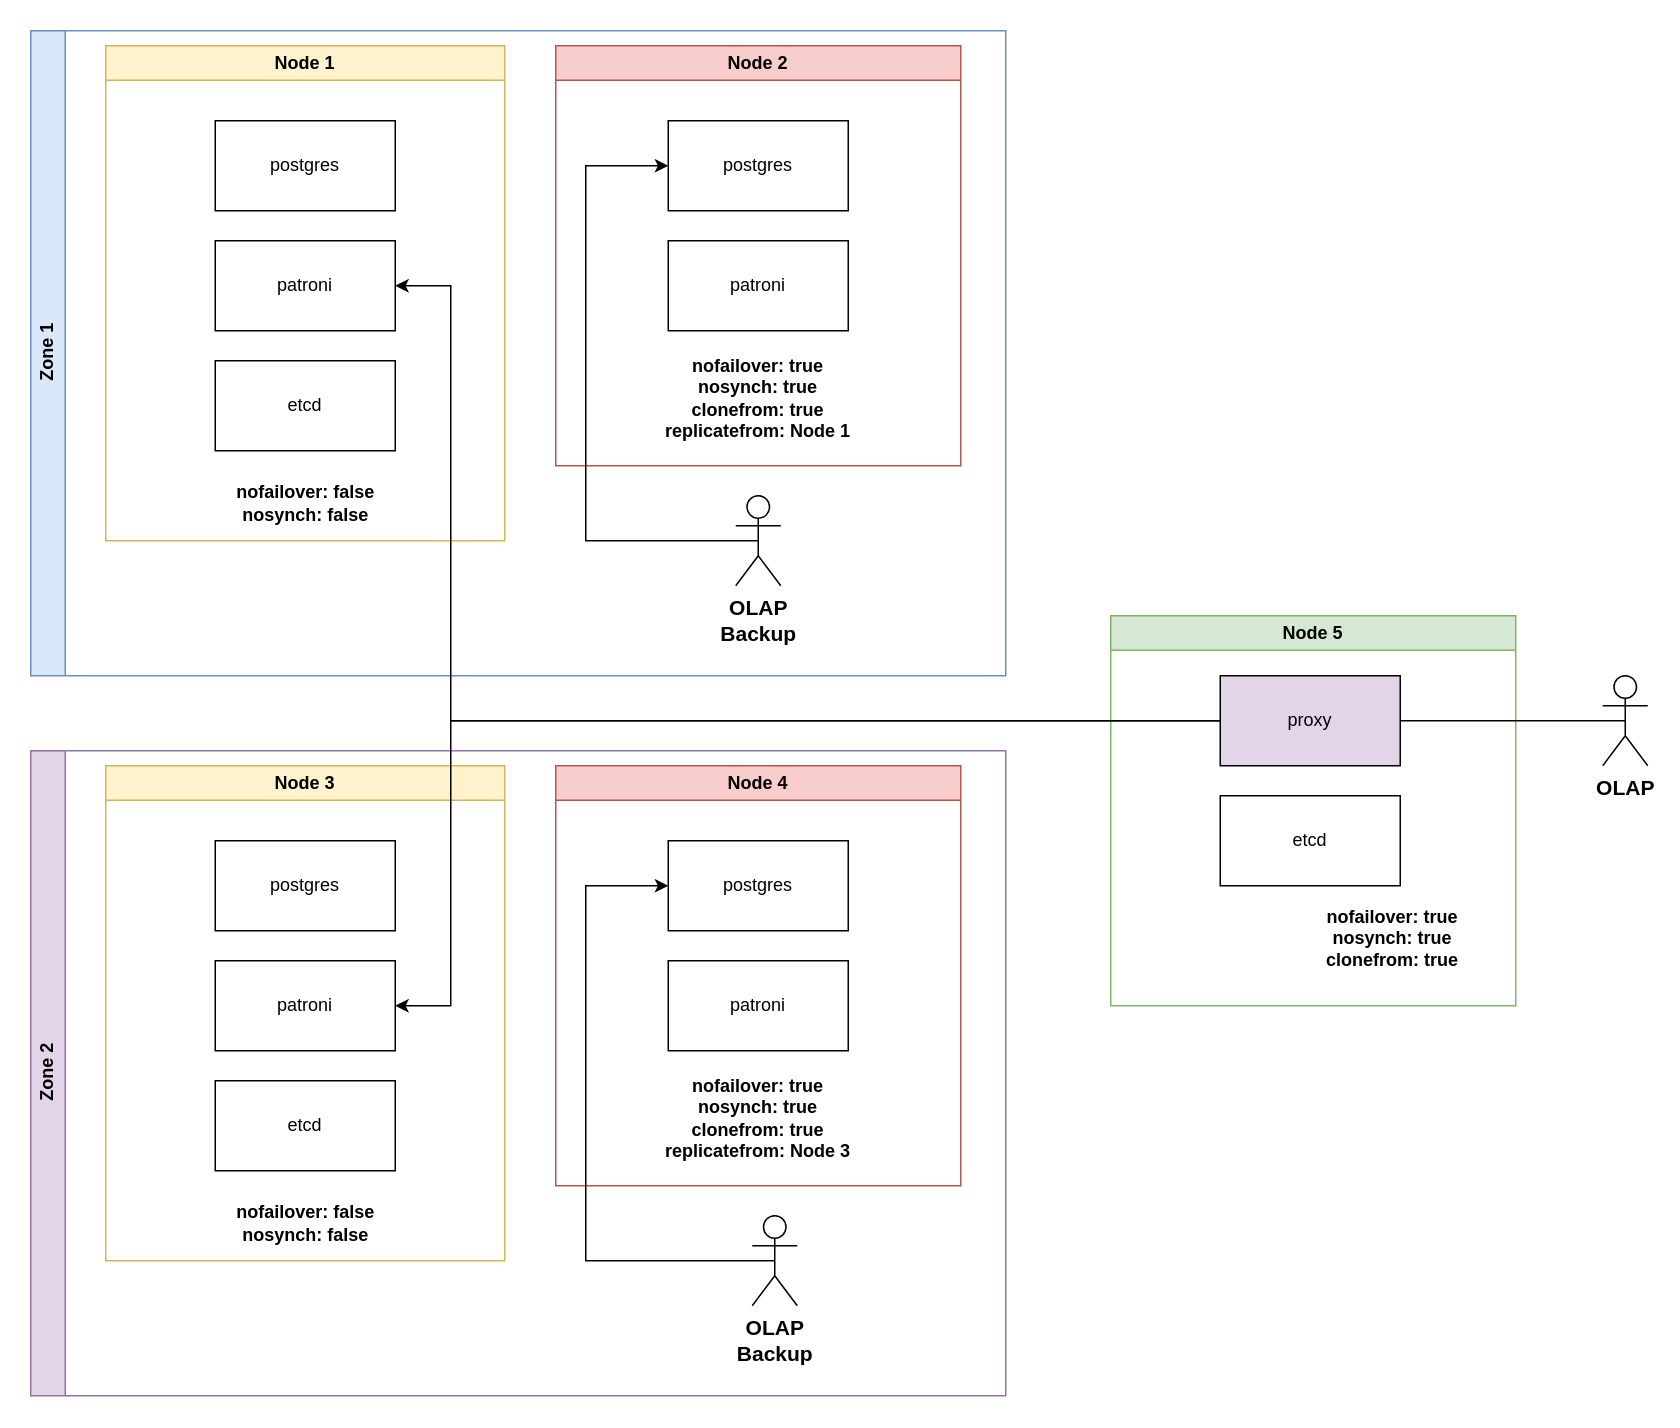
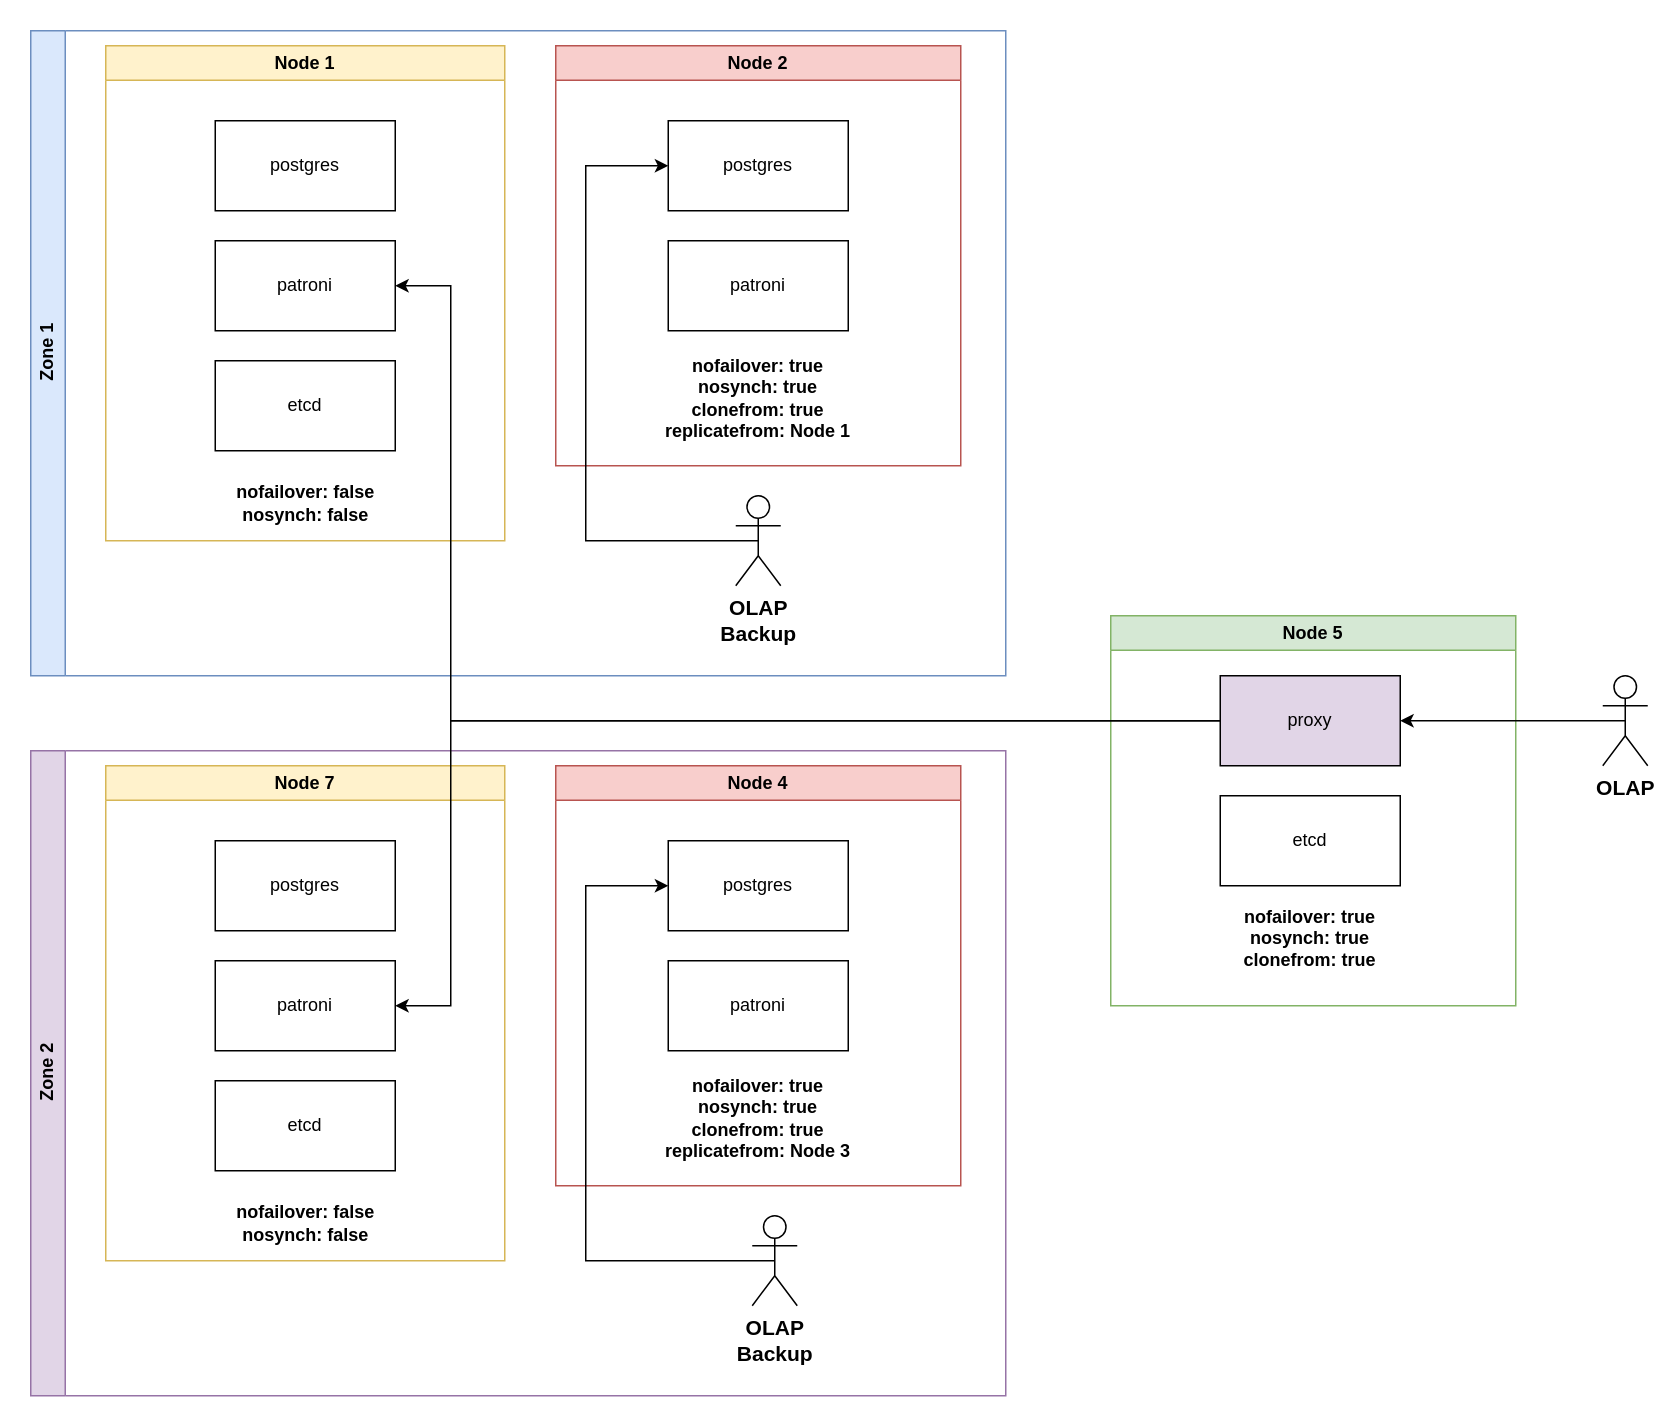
  <mxCell id="0" />
  <mxCell id="1" parent="0" />
  <mxCell id="2" value="Zone 1" style="swimlane;horizontal=0;whiteSpace=wrap;html=1;fillColor=#dae8fc;strokeColor=#6c8ebf;" vertex="1" parent="1"><mxGeometry x="20" y="20" width="650" height="430" as="geometry" /></mxCell>
  <mxCell id="3" value="Node 1" style="swimlane;whiteSpace=wrap;html=1;fillColor=#fff2cc;strokeColor=#d6b656;" vertex="1" parent="2"><mxGeometry x="50" y="10" width="266" height="330" as="geometry" /></mxCell>
  <mxCell id="4" value="postgres" style="rounded=0;whiteSpace=wrap;html=1;" vertex="1" parent="3"><mxGeometry x="73" y="50" width="120" height="60" as="geometry" /></mxCell>
  <mxCell id="5" value="patroni" style="rounded=0;whiteSpace=wrap;html=1;" vertex="1" parent="3"><mxGeometry x="73" y="130" width="120" height="60" as="geometry" /></mxCell>
  <mxCell id="6" value="etcd" style="rounded=0;whiteSpace=wrap;html=1;" vertex="1" parent="3"><mxGeometry x="73" y="210" width="120" height="60" as="geometry" /></mxCell>
  <mxCell id="7" value="&lt;b&gt;nofailover: false&lt;br&gt;nosynch: false&lt;/b&gt;" style="text;html=1;strokeColor=none;fillColor=none;align=center;verticalAlign=middle;whiteSpace=wrap;rounded=0;" vertex="1" parent="3"><mxGeometry x="84.5" y="290" width="97" height="30" as="geometry" /></mxCell>
  <mxCell id="8" value="Node 2" style="swimlane;whiteSpace=wrap;html=1;fillColor=#f8cecc;strokeColor=#b85450;" vertex="1" parent="2"><mxGeometry x="350" y="10" width="270" height="280" as="geometry" /></mxCell>
  <mxCell id="9" value="postgres" style="rounded=0;whiteSpace=wrap;html=1;" vertex="1" parent="8"><mxGeometry x="75" y="50" width="120" height="60" as="geometry" /></mxCell>
  <mxCell id="10" value="patroni" style="rounded=0;whiteSpace=wrap;html=1;" vertex="1" parent="8"><mxGeometry x="75" y="130" width="120" height="60" as="geometry" /></mxCell>
  <mxCell id="11" value="&lt;b&gt;nofailover: true&lt;br&gt;nosynch: true&lt;br&gt;clonefrom: true&lt;br&gt;replicatefrom: Node 1&lt;br&gt;&lt;/b&gt;" style="text;html=1;strokeColor=none;fillColor=none;align=center;verticalAlign=middle;whiteSpace=wrap;rounded=0;" vertex="1" parent="8"><mxGeometry x="67.25" y="220" width="135.5" height="30" as="geometry" /></mxCell>
  <mxCell id="12" style="edgeStyle=orthogonalEdgeStyle;rounded=0;orthogonalLoop=1;jettySize=auto;html=1;exitX=0.5;exitY=0.5;exitDx=0;exitDy=0;exitPerimeter=0;entryX=0;entryY=0.5;entryDx=0;entryDy=0;" edge="1" parent="2" source="13" target="9"><mxGeometry relative="1" as="geometry"><Array as="points"><mxPoint x="370" y="340" /><mxPoint x="370" y="90" /></Array></mxGeometry></mxCell>
  <mxCell id="13" value="&lt;b style=&quot;font-size: 14px;&quot;&gt;OLAP&lt;br&gt;Backup&lt;br&gt;&lt;/b&gt;" style="shape=umlActor;verticalLabelPosition=bottom;verticalAlign=top;html=1;outlineConnect=0;" vertex="1" parent="2"><mxGeometry x="470" y="310" width="30" height="60" as="geometry" /></mxCell>
  <mxCell id="14" value="Zone 2" style="swimlane;horizontal=0;whiteSpace=wrap;html=1;fillColor=#e1d5e7;strokeColor=#9673a6;" vertex="1" parent="1"><mxGeometry x="20" y="500" width="650" height="430" as="geometry" /></mxCell>
- <mxCell id="15" value="Node 3" style="swimlane;whiteSpace=wrap;html=1;fillColor=#fff2cc;strokeColor=#d6b656;" vertex="1" parent="14"><mxGeometry x="50" y="10" width="266" height="330" as="geometry" /></mxCell>
+ <mxCell id="15" value="Node 7" style="swimlane;whiteSpace=wrap;html=1;fillColor=#fff2cc;strokeColor=#d6b656;" vertex="1" parent="14"><mxGeometry x="50" y="10" width="266" height="330" as="geometry" /></mxCell>
  <mxCell id="16" value="postgres" style="rounded=0;whiteSpace=wrap;html=1;" vertex="1" parent="15"><mxGeometry x="73" y="50" width="120" height="60" as="geometry" /></mxCell>
  <mxCell id="17" value="patroni" style="rounded=0;whiteSpace=wrap;html=1;" vertex="1" parent="15"><mxGeometry x="73" y="130" width="120" height="60" as="geometry" /></mxCell>
  <mxCell id="18" value="etcd" style="rounded=0;whiteSpace=wrap;html=1;" vertex="1" parent="15"><mxGeometry x="73" y="210" width="120" height="60" as="geometry" /></mxCell>
  <mxCell id="19" value="&lt;b&gt;nofailover: false&lt;br&gt;nosynch: false&lt;/b&gt;" style="text;html=1;strokeColor=none;fillColor=none;align=center;verticalAlign=middle;whiteSpace=wrap;rounded=0;" vertex="1" parent="15"><mxGeometry x="84.5" y="290" width="97" height="30" as="geometry" /></mxCell>
  <mxCell id="20" value="Node 4" style="swimlane;whiteSpace=wrap;html=1;fillColor=#f8cecc;strokeColor=#b85450;" vertex="1" parent="14"><mxGeometry x="350" y="10" width="270" height="280" as="geometry" /></mxCell>
  <mxCell id="21" value="postgres" style="rounded=0;whiteSpace=wrap;html=1;" vertex="1" parent="20"><mxGeometry x="75" y="50" width="120" height="60" as="geometry" /></mxCell>
  <mxCell id="22" value="patroni" style="rounded=0;whiteSpace=wrap;html=1;" vertex="1" parent="20"><mxGeometry x="75" y="130" width="120" height="60" as="geometry" /></mxCell>
  <mxCell id="23" value="&lt;b&gt;nofailover: true&lt;br&gt;nosynch: true&lt;br&gt;clonefrom: true&lt;br&gt;replicatefrom: Node 3&lt;br&gt;&lt;/b&gt;" style="text;html=1;strokeColor=none;fillColor=none;align=center;verticalAlign=middle;whiteSpace=wrap;rounded=0;" vertex="1" parent="20"><mxGeometry x="67.25" y="220" width="135.5" height="30" as="geometry" /></mxCell>
  <mxCell id="24" style="edgeStyle=orthogonalEdgeStyle;rounded=0;orthogonalLoop=1;jettySize=auto;html=1;exitX=0.5;exitY=0.5;exitDx=0;exitDy=0;exitPerimeter=0;entryX=0;entryY=0.5;entryDx=0;entryDy=0;" edge="1" parent="14" source="25" target="21"><mxGeometry relative="1" as="geometry"><Array as="points"><mxPoint x="370" y="340" /><mxPoint x="370" y="90" /></Array></mxGeometry></mxCell>
  <mxCell id="25" value="&lt;b style=&quot;font-size: 14px;&quot;&gt;OLAP&lt;br&gt;Backup&lt;br&gt;&lt;/b&gt;" style="shape=umlActor;verticalLabelPosition=bottom;verticalAlign=top;html=1;outlineConnect=0;" vertex="1" parent="14"><mxGeometry x="481" y="310" width="30" height="60" as="geometry" /></mxCell>
  <mxCell id="26" value="Node 5" style="swimlane;whiteSpace=wrap;html=1;fillColor=#d5e8d4;strokeColor=#82b366;" vertex="1" parent="1"><mxGeometry x="740" y="410" width="270" height="260" as="geometry" /></mxCell>
  <mxCell id="27" value="etcd" style="rounded=0;whiteSpace=wrap;html=1;" vertex="1" parent="26"><mxGeometry x="73" y="120" width="120" height="60" as="geometry" /></mxCell>
- <mxCell id="28" value="&lt;b&gt;nofailover: true&lt;br&gt;nosynch: true&lt;br&gt;clonefrom: true&lt;br&gt;&lt;/b&gt;" style="text;html=1;strokeColor=none;fillColor=none;align=center;verticalAlign=middle;whiteSpace=wrap;rounded=0;" vertex="1" parent="26"><mxGeometry x="120.25" y="200" width="135.5" height="30" as="geometry" /></mxCell>
+ <mxCell id="28" value="&lt;b&gt;nofailover: true&lt;br&gt;nosynch: true&lt;br&gt;clonefrom: true&lt;br&gt;&lt;/b&gt;" style="text;html=1;strokeColor=none;fillColor=none;align=center;verticalAlign=middle;whiteSpace=wrap;rounded=0;" vertex="1" parent="26"><mxGeometry x="65.25" y="200" width="135.5" height="30" as="geometry" /></mxCell>
  <mxCell id="29" value="proxy" style="rounded=0;whiteSpace=wrap;html=1;fillColor=#e1d5e7;" vertex="1" parent="26"><mxGeometry x="73" y="40" width="120" height="60" as="geometry" /></mxCell>
- <mxCell id="30" style="edgeStyle=orthogonalEdgeStyle;rounded=0;orthogonalLoop=1;jettySize=auto;html=1;exitX=0.5;exitY=0.5;exitDx=0;exitDy=0;exitPerimeter=0;entryX=1;entryY=0.5;entryDx=0;entryDy=0;endArrow=none;" edge="1" parent="1" source="31" target="29"><mxGeometry relative="1" as="geometry" /></mxCell>
+ <mxCell id="30" style="edgeStyle=orthogonalEdgeStyle;rounded=0;orthogonalLoop=1;jettySize=auto;html=1;exitX=0.5;exitY=0.5;exitDx=0;exitDy=0;exitPerimeter=0;entryX=1;entryY=0.5;entryDx=0;entryDy=0;" edge="1" parent="1" source="31" target="29"><mxGeometry relative="1" as="geometry" /></mxCell>
  <mxCell id="31" value="&lt;b style=&quot;font-size: 14px;&quot;&gt;OLAP&lt;br&gt;&lt;/b&gt;" style="shape=umlActor;verticalLabelPosition=bottom;verticalAlign=top;html=1;outlineConnect=0;" vertex="1" parent="1"><mxGeometry x="1068" y="450" width="30" height="60" as="geometry" /></mxCell>
  <mxCell id="32" style="edgeStyle=orthogonalEdgeStyle;rounded=0;orthogonalLoop=1;jettySize=auto;html=1;exitX=0;exitY=0.5;exitDx=0;exitDy=0;entryX=1;entryY=0.5;entryDx=0;entryDy=0;" edge="1" parent="1" source="29" target="17"><mxGeometry relative="1" as="geometry"><Array as="points"><mxPoint x="300" y="480" /><mxPoint x="300" y="670" /></Array></mxGeometry></mxCell>
  <mxCell id="33" style="edgeStyle=orthogonalEdgeStyle;rounded=0;orthogonalLoop=1;jettySize=auto;html=1;exitX=0;exitY=0.5;exitDx=0;exitDy=0;entryX=1;entryY=0.5;entryDx=0;entryDy=0;" edge="1" parent="1" source="29" target="5"><mxGeometry relative="1" as="geometry"><Array as="points"><mxPoint x="300" y="480" /><mxPoint x="300" y="190" /></Array></mxGeometry></mxCell>
